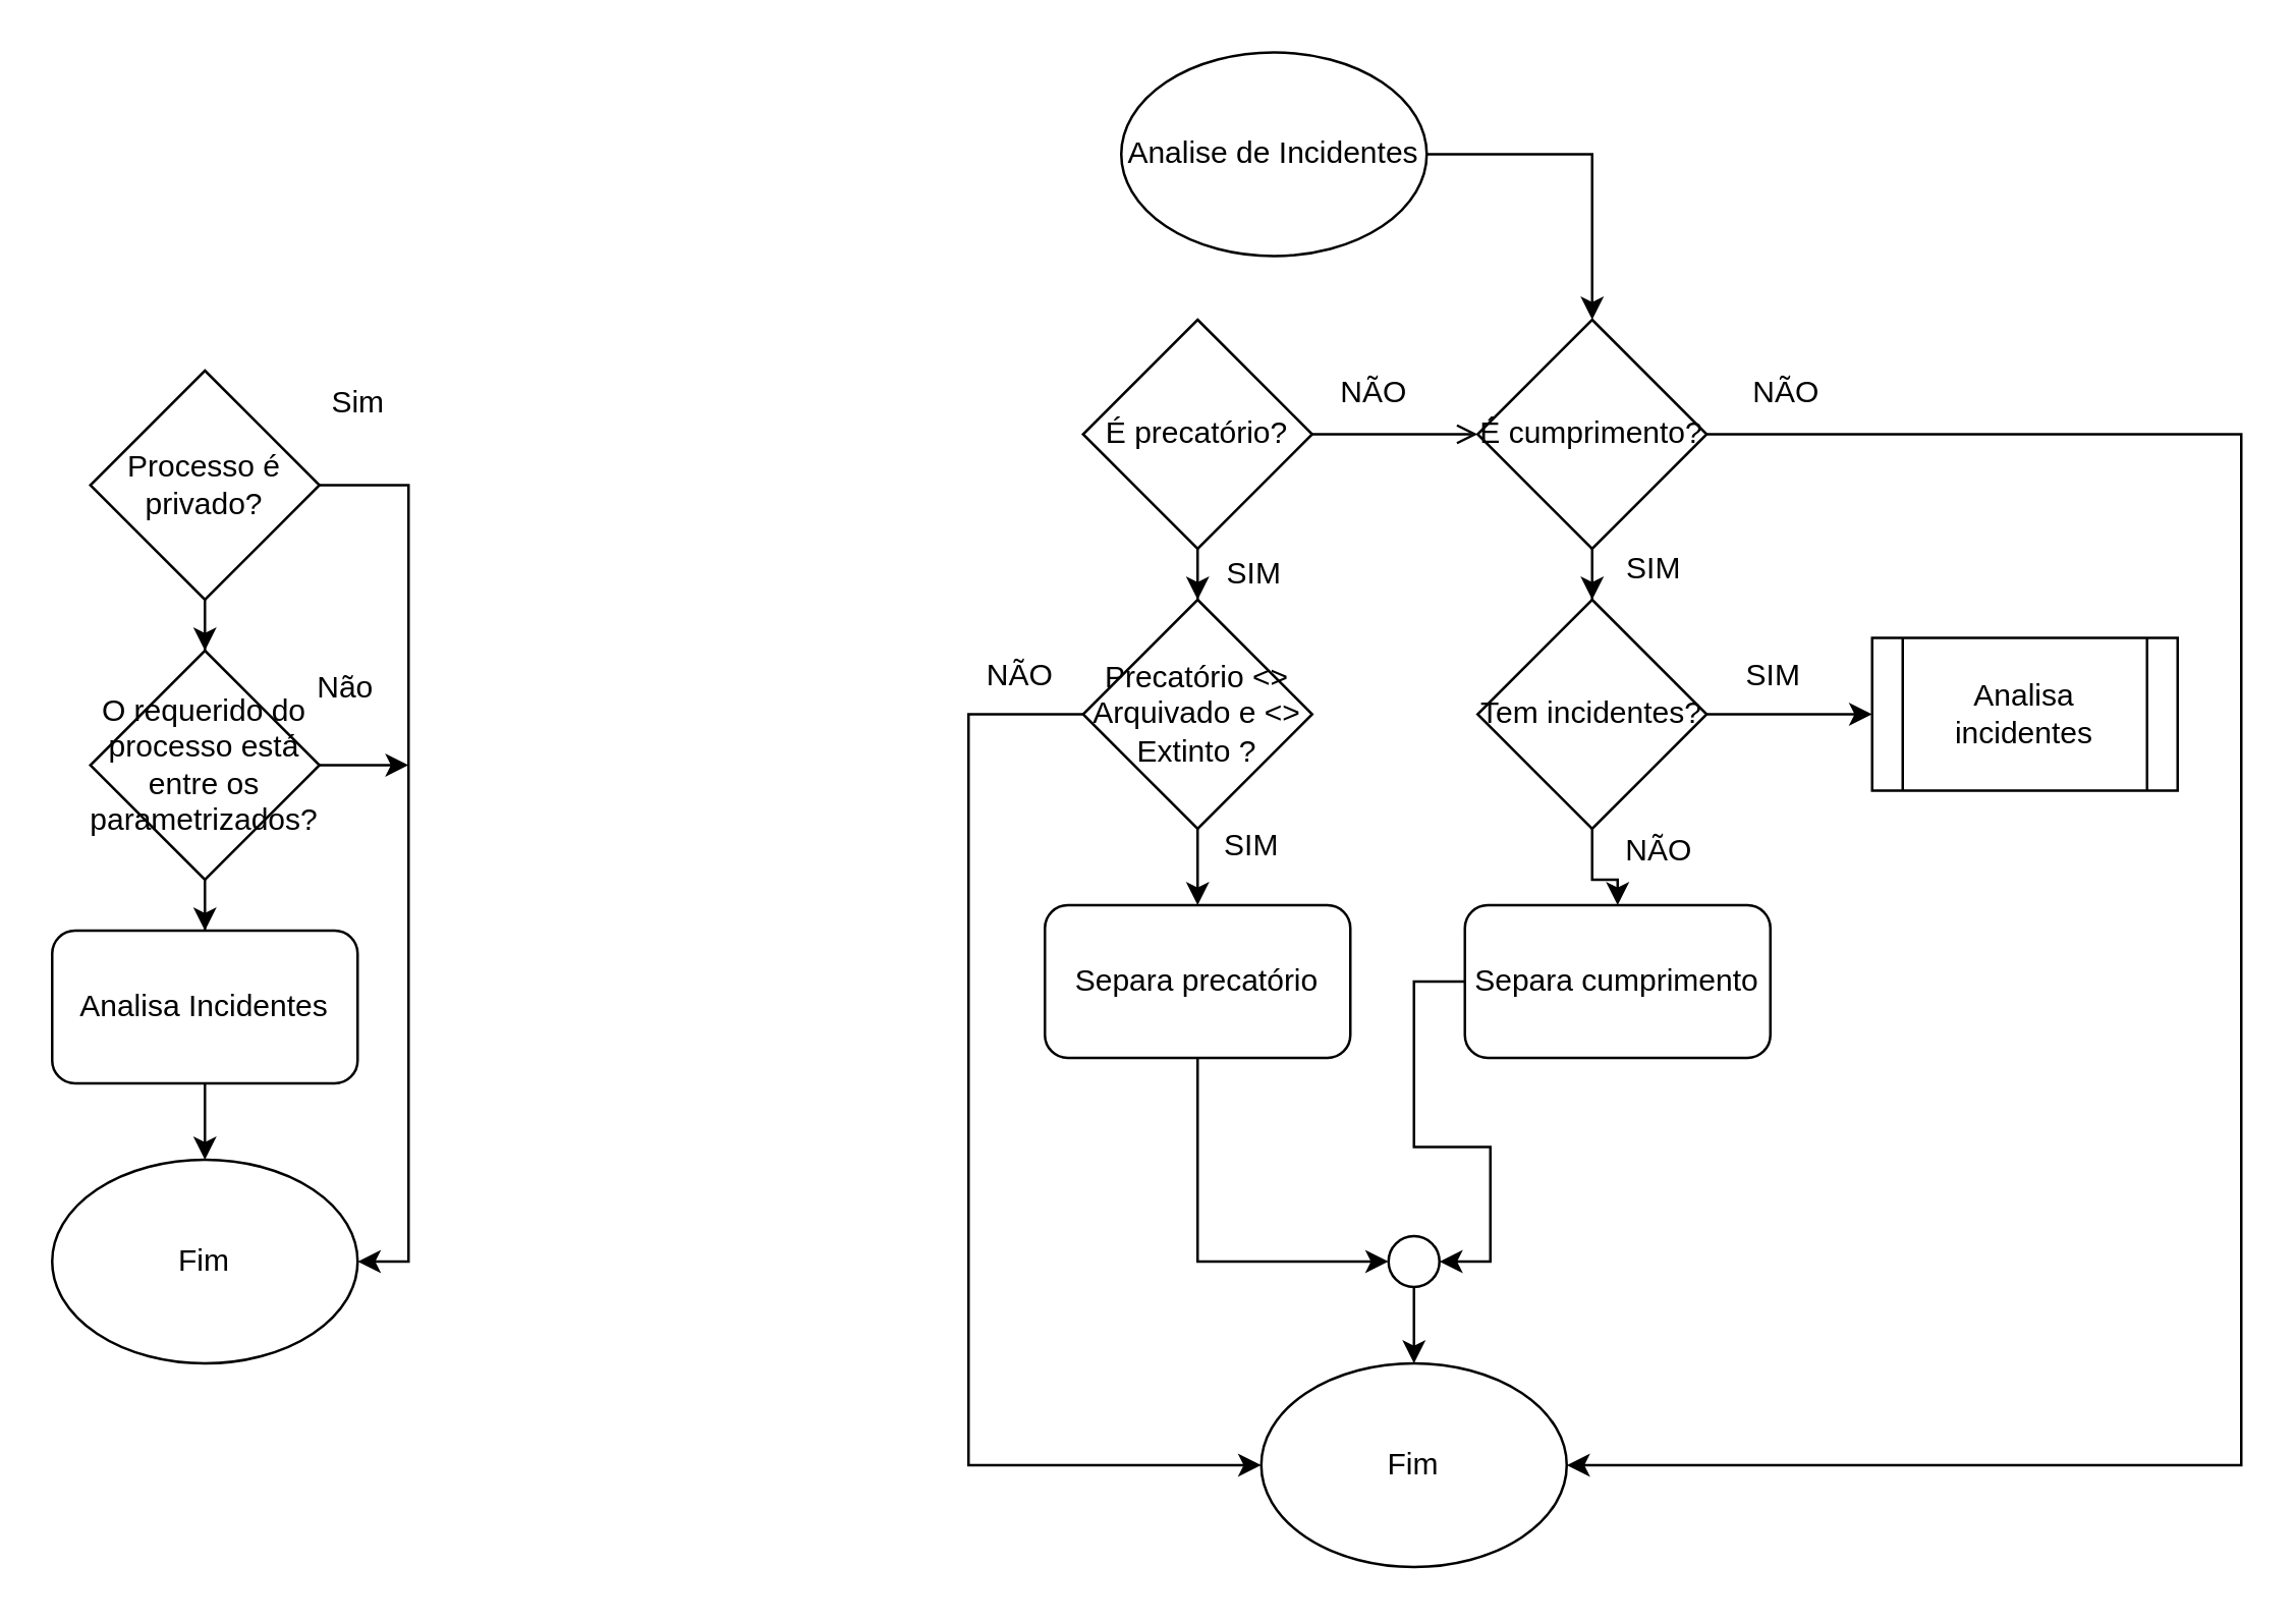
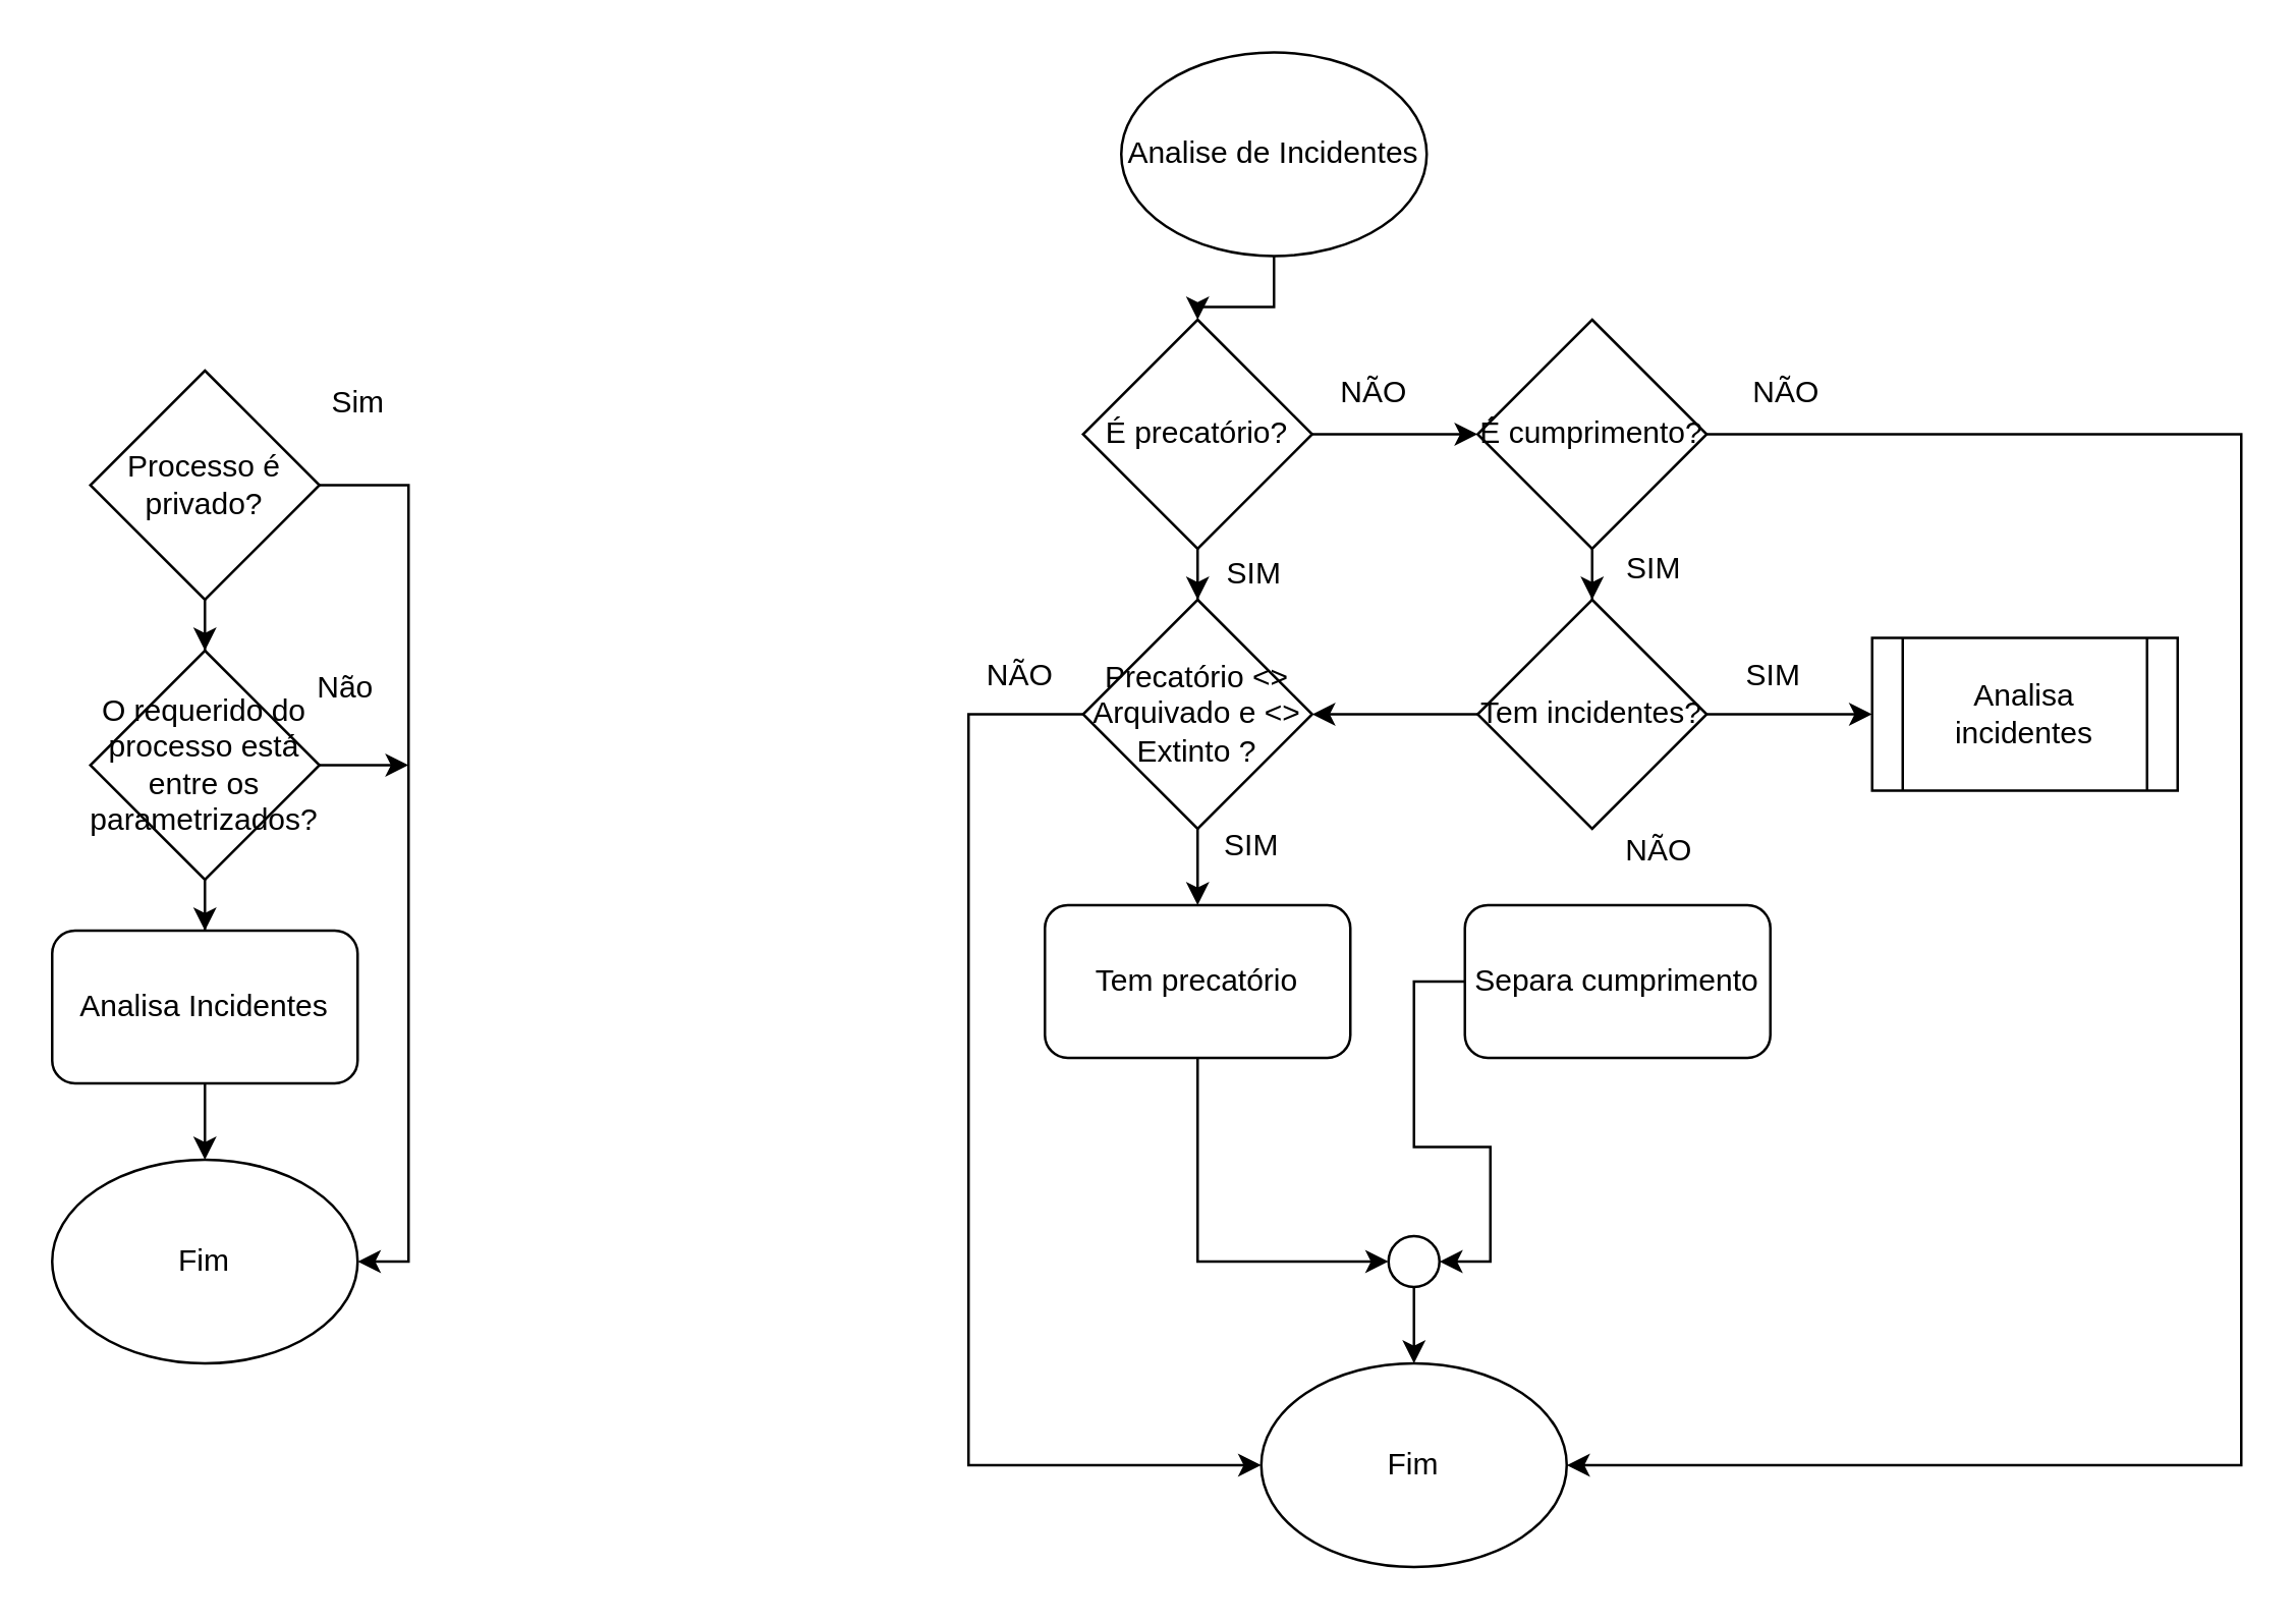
  <mxCell id="0" />
  <mxCell id="1" parent="0" />
  <mxCell id="2" style="edgeStyle=orthogonalEdgeStyle;rounded=0;orthogonalLoop=1;jettySize=auto;html=1;entryX=1;entryY=0.5;entryDx=0;entryDy=0;exitX=1;exitY=0.5;exitDx=0;exitDy=0;" edge="1" parent="1" source="4" target="5"><mxGeometry relative="1" as="geometry"><mxPoint x="130" y="195" as="sourcePoint" /><Array as="points"><mxPoint x="160" y="190" /><mxPoint x="160" y="495" /></Array></mxGeometry></mxCell>
  <mxCell id="3" value="" style="edgeStyle=orthogonalEdgeStyle;rounded=0;orthogonalLoop=1;jettySize=auto;html=1;" edge="1" parent="1" source="4" target="9"><mxGeometry relative="1" as="geometry" /></mxCell>
  <mxCell id="4" value="Processo é privado?" style="rhombus;whiteSpace=wrap;html=1;" vertex="1" parent="1"><mxGeometry x="35" y="145" width="90" height="90" as="geometry" /></mxCell>
  <mxCell id="5" value="Fim" style="ellipse;whiteSpace=wrap;html=1;" vertex="1" parent="1"><mxGeometry x="20" y="455" width="120" height="80" as="geometry" /></mxCell>
  <mxCell id="6" value="Sim" style="text;html=1;align=center;verticalAlign=middle;resizable=0;points=[];autosize=1;strokeColor=none;fillColor=none;" vertex="1" parent="1"><mxGeometry x="120" y="143" width="40" height="30" as="geometry" /></mxCell>
  <mxCell id="7" style="edgeStyle=orthogonalEdgeStyle;rounded=0;orthogonalLoop=1;jettySize=auto;html=1;" edge="1" parent="1" source="9"><mxGeometry relative="1" as="geometry"><mxPoint x="160" y="300" as="targetPoint" /></mxGeometry></mxCell>
  <mxCell id="8" value="" style="edgeStyle=orthogonalEdgeStyle;rounded=0;orthogonalLoop=1;jettySize=auto;html=1;" edge="1" parent="1" source="9" target="12"><mxGeometry relative="1" as="geometry" /></mxCell>
  <mxCell id="9" value="O requerido do processo está entre os parametrizados?" style="rhombus;whiteSpace=wrap;html=1;" vertex="1" parent="1"><mxGeometry x="35" y="255" width="90" height="90" as="geometry" /></mxCell>
  <mxCell id="10" value="Não" style="text;html=1;align=center;verticalAlign=middle;resizable=0;points=[];autosize=1;strokeColor=none;fillColor=none;" vertex="1" parent="1"><mxGeometry x="110" y="255" width="50" height="30" as="geometry" /></mxCell>
  <mxCell id="11" value="" style="edgeStyle=orthogonalEdgeStyle;rounded=0;orthogonalLoop=1;jettySize=auto;html=1;" edge="1" parent="1" source="12" target="5"><mxGeometry relative="1" as="geometry" /></mxCell>
  <mxCell id="12" value="Analisa Incidentes" style="rounded=1;whiteSpace=wrap;html=1;" vertex="1" parent="1"><mxGeometry x="20" y="365" width="120" height="60" as="geometry" /></mxCell>
- <mxCell id="13" value="" style="edgeStyle=orthogonalEdgeStyle;rounded=0;orthogonalLoop=1;jettySize=auto;html=1;" edge="1" parent="1" source="14" target="23"><mxGeometry relative="1" as="geometry" /></mxCell>
+ <mxCell id="13" value="" style="edgeStyle=orthogonalEdgeStyle;rounded=0;orthogonalLoop=1;jettySize=auto;html=1;" edge="1" parent="1" source="14" target="17"><mxGeometry relative="1" as="geometry" /></mxCell>
  <mxCell id="14" value="Analise de Incidentes" style="ellipse;whiteSpace=wrap;html=1;" vertex="1" parent="1"><mxGeometry x="440" y="20" width="120" height="80" as="geometry" /></mxCell>
  <mxCell id="15" value="" style="edgeStyle=orthogonalEdgeStyle;rounded=0;orthogonalLoop=1;jettySize=auto;html=1;" edge="1" parent="1" source="17" target="20"><mxGeometry relative="1" as="geometry" /></mxCell>
- <mxCell id="16" value="" style="edgeStyle=orthogonalEdgeStyle;rounded=0;orthogonalLoop=1;jettySize=auto;html=1;endArrow=open;" edge="1" parent="1" source="17" target="23"><mxGeometry relative="1" as="geometry" /></mxCell>
+ <mxCell id="16" value="" style="edgeStyle=orthogonalEdgeStyle;rounded=0;orthogonalLoop=1;jettySize=auto;html=1;" edge="1" parent="1" source="17" target="23"><mxGeometry relative="1" as="geometry" /></mxCell>
  <mxCell id="17" value="É precatório?" style="rhombus;whiteSpace=wrap;html=1;" vertex="1" parent="1"><mxGeometry x="425" y="125" width="90" height="90" as="geometry" /></mxCell>
  <mxCell id="18" value="" style="edgeStyle=orthogonalEdgeStyle;rounded=0;orthogonalLoop=1;jettySize=auto;html=1;" edge="1" parent="1" source="20" target="28"><mxGeometry relative="1" as="geometry" /></mxCell>
  <mxCell id="19" style="edgeStyle=orthogonalEdgeStyle;rounded=0;orthogonalLoop=1;jettySize=auto;html=1;" edge="1" parent="1" source="20" target="33"><mxGeometry relative="1" as="geometry"><Array as="points"><mxPoint x="380" y="280" /><mxPoint x="380" y="575" /></Array></mxGeometry></mxCell>
  <mxCell id="20" value="Precatório &amp;lt;&amp;gt; Arquivado e &amp;lt;&amp;gt; Extinto ?" style="rhombus;whiteSpace=wrap;html=1;" vertex="1" parent="1"><mxGeometry x="425" y="235" width="90" height="90" as="geometry" /></mxCell>
  <mxCell id="21" value="" style="edgeStyle=orthogonalEdgeStyle;rounded=0;orthogonalLoop=1;jettySize=auto;html=1;" edge="1" parent="1" source="23" target="26"><mxGeometry relative="1" as="geometry" /></mxCell>
  <mxCell id="22" style="edgeStyle=orthogonalEdgeStyle;rounded=0;orthogonalLoop=1;jettySize=auto;html=1;entryX=1;entryY=0.5;entryDx=0;entryDy=0;" edge="1" parent="1" source="23" target="33"><mxGeometry relative="1" as="geometry"><Array as="points"><mxPoint x="880" y="170" /><mxPoint x="880" y="575" /></Array></mxGeometry></mxCell>
  <mxCell id="23" value="É cumprimento?" style="rhombus;whiteSpace=wrap;html=1;" vertex="1" parent="1"><mxGeometry x="580" y="125" width="90" height="90" as="geometry" /></mxCell>
- <mxCell id="24" value="" style="edgeStyle=orthogonalEdgeStyle;rounded=0;orthogonalLoop=1;jettySize=auto;html=1;" edge="1" parent="1" source="26" target="30"><mxGeometry relative="1" as="geometry" /></mxCell>
+ <mxCell id="24" value="" style="edgeStyle=orthogonalEdgeStyle;rounded=0;orthogonalLoop=1;jettySize=auto;html=1;" edge="1" parent="1" source="26" target="20"><mxGeometry relative="1" as="geometry" /></mxCell>
  <mxCell id="25" value="" style="edgeStyle=orthogonalEdgeStyle;rounded=0;orthogonalLoop=1;jettySize=auto;html=1;" edge="1" parent="1" source="26" target="39"><mxGeometry relative="1" as="geometry" /></mxCell>
  <mxCell id="26" value="Tem incidentes?" style="rhombus;whiteSpace=wrap;html=1;" vertex="1" parent="1"><mxGeometry x="580" y="235" width="90" height="90" as="geometry" /></mxCell>
  <mxCell id="27" style="edgeStyle=orthogonalEdgeStyle;rounded=0;orthogonalLoop=1;jettySize=auto;html=1;entryX=0;entryY=0.5;entryDx=0;entryDy=0;" edge="1" parent="1" source="28" target="32"><mxGeometry relative="1" as="geometry"><Array as="points"><mxPoint x="470" y="495" /></Array></mxGeometry></mxCell>
- <mxCell id="28" value="Separa precatório" style="rounded=1;whiteSpace=wrap;html=1;" vertex="1" parent="1"><mxGeometry x="410" y="355" width="120" height="60" as="geometry" /></mxCell>
+ <mxCell id="28" value="Tem precatório" style="rounded=1;whiteSpace=wrap;html=1;" vertex="1" parent="1"><mxGeometry x="410" y="355" width="120" height="60" as="geometry" /></mxCell>
  <mxCell id="29" style="edgeStyle=orthogonalEdgeStyle;rounded=0;orthogonalLoop=1;jettySize=auto;html=1;entryX=1;entryY=0.5;entryDx=0;entryDy=0;" edge="1" parent="1" source="30" target="32"><mxGeometry relative="1" as="geometry" /></mxCell>
  <mxCell id="30" value="Separa cumprimento" style="rounded=1;whiteSpace=wrap;html=1;" vertex="1" parent="1"><mxGeometry x="575" y="355" width="120" height="60" as="geometry" /></mxCell>
  <mxCell id="31" value="" style="edgeStyle=orthogonalEdgeStyle;rounded=0;orthogonalLoop=1;jettySize=auto;html=1;" edge="1" parent="1" source="32" target="33"><mxGeometry relative="1" as="geometry" /></mxCell>
  <mxCell id="32" value="" style="ellipse;whiteSpace=wrap;html=1;aspect=fixed;" vertex="1" parent="1"><mxGeometry x="545" y="485" width="20" height="20" as="geometry" /></mxCell>
  <mxCell id="33" value="Fim" style="ellipse;whiteSpace=wrap;html=1;" vertex="1" parent="1"><mxGeometry x="495" y="535" width="120" height="80" as="geometry" /></mxCell>
  <mxCell id="34" value="NÃO" style="text;html=1;align=center;verticalAlign=middle;resizable=0;points=[];autosize=1;strokeColor=none;fillColor=none;" vertex="1" parent="1"><mxGeometry x="514" y="139" width="50" height="30" as="geometry" /></mxCell>
  <mxCell id="35" value="SIM" style="text;html=1;align=center;verticalAlign=middle;resizable=0;points=[];autosize=1;strokeColor=none;fillColor=none;" vertex="1" parent="1"><mxGeometry x="472" y="210" width="40" height="30" as="geometry" /></mxCell>
  <mxCell id="36" value="SIM" style="text;html=1;align=center;verticalAlign=middle;resizable=0;points=[];autosize=1;strokeColor=none;fillColor=none;" vertex="1" parent="1"><mxGeometry x="471" y="317" width="40" height="30" as="geometry" /></mxCell>
  <mxCell id="37" value="SIM" style="text;html=1;align=center;verticalAlign=middle;resizable=0;points=[];autosize=1;strokeColor=none;fillColor=none;" vertex="1" parent="1"><mxGeometry x="629" y="208" width="40" height="30" as="geometry" /></mxCell>
  <mxCell id="38" value="NÃO" style="text;html=1;align=center;verticalAlign=middle;resizable=0;points=[];autosize=1;strokeColor=none;fillColor=none;" vertex="1" parent="1"><mxGeometry x="626" y="319" width="50" height="30" as="geometry" /></mxCell>
  <mxCell id="39" value="Analisa incidentes" style="shape=process;whiteSpace=wrap;html=1;backgroundOutline=1;" vertex="1" parent="1"><mxGeometry x="735" y="250" width="120" height="60" as="geometry" /></mxCell>
  <mxCell id="40" value="NÃO" style="text;html=1;align=center;verticalAlign=middle;resizable=0;points=[];autosize=1;strokeColor=none;fillColor=none;" vertex="1" parent="1"><mxGeometry x="375" y="250" width="50" height="30" as="geometry" /></mxCell>
  <mxCell id="41" value="SIM" style="text;html=1;align=center;verticalAlign=middle;resizable=0;points=[];autosize=1;strokeColor=none;fillColor=none;" vertex="1" parent="1"><mxGeometry x="676" y="250" width="40" height="30" as="geometry" /></mxCell>
  <mxCell id="42" value="NÃO" style="text;html=1;align=center;verticalAlign=middle;resizable=0;points=[];autosize=1;strokeColor=none;fillColor=none;" vertex="1" parent="1"><mxGeometry x="676" y="139" width="50" height="30" as="geometry" /></mxCell>
